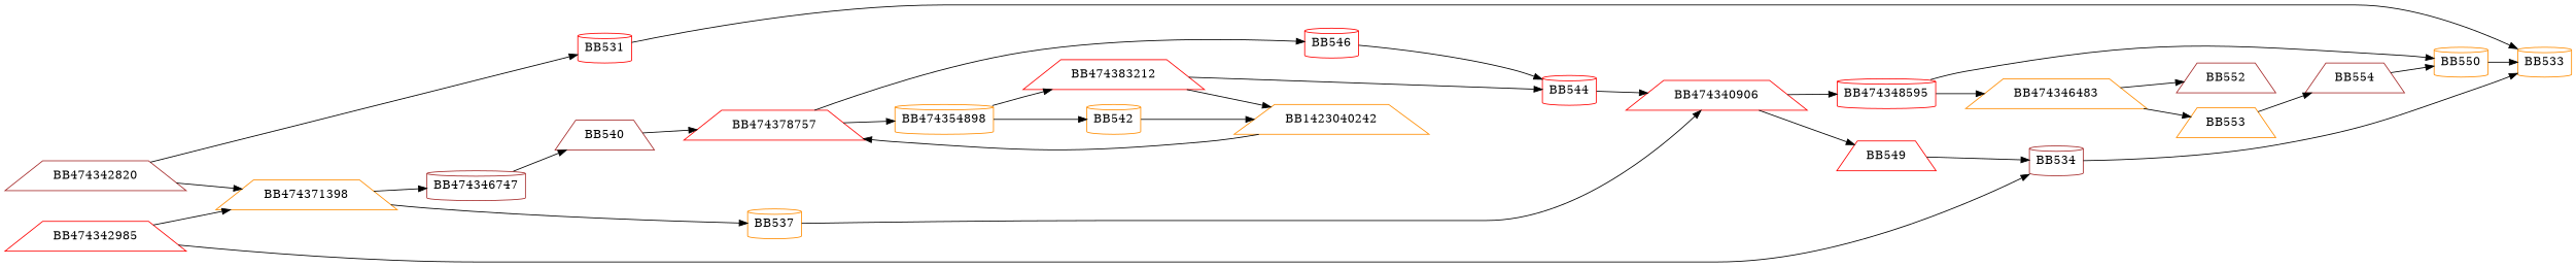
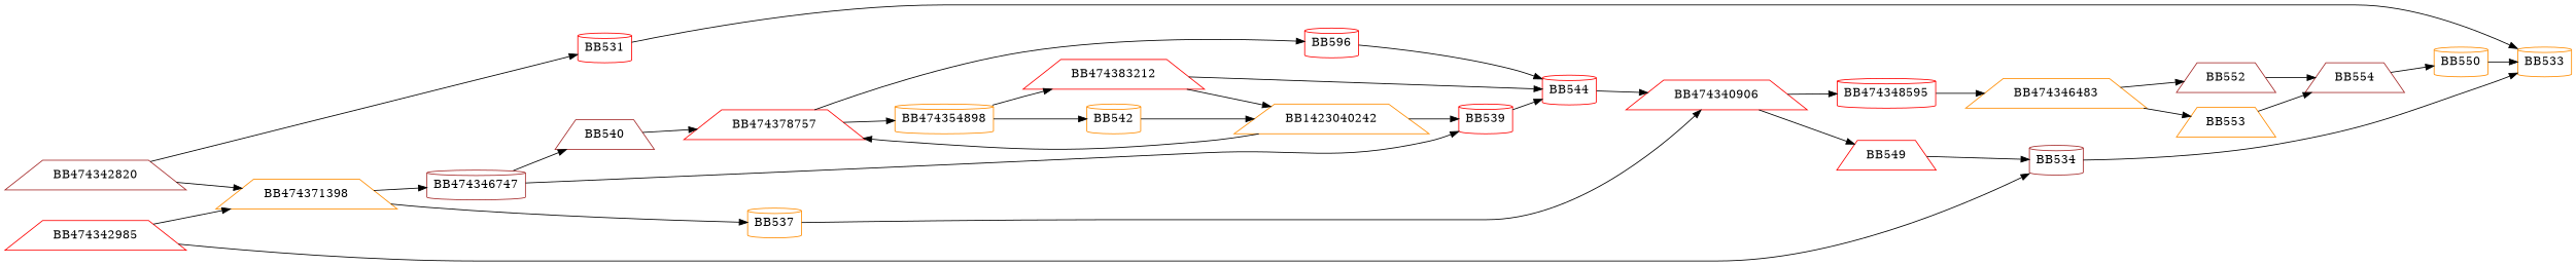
  digraph {
    rankdir=LR
    node [color=red shape=trapezium]
    BB474342820 [color=brown]
    BB531 [shape=cylinder]
    BB474371398 [color=darkorange]
    BB533 [color=darkorange shape=cylinder]
    BB534 [color=brown shape=cylinder]
    BB474342985
    BB474346747 [color=brown shape=cylinder]
    BB537 [color=darkorange shape=cylinder]
+   BB539 [shape=cylinder]
    BB540 [color=brown]
    BB474340906
    BB544 [shape=cylinder]
    BB474378757
    BB474348595 [shape=cylinder]
    BB549
    BB550 [color=darkorange shape=cylinder]
    BB474346483 [color=darkorange]
    BB474354898 [color=darkorange shape=cylinder]
-   BB546 [shape=cylinder]
+   BB546 [shape=cylinder label=BB596]
    BB542 [color=darkorange shape=cylinder]
    BB474383212
    BB1423040242 [color=darkorange]
    BB552 [color=brown]
    BB553 [color=darkorange]
    BB554 [color=brown]
    BB474342820 -> BB531
    BB474342820 -> BB474371398
    BB531 -> BB533
    BB474371398 -> BB474346747
    BB474371398 -> BB537
    BB534 -> BB533
    BB474342985 -> BB474371398
    BB474342985 -> BB534
+   BB474346747 -> BB539
    BB474346747 -> BB540
    BB537 -> BB474340906
+   BB539 -> BB544
    BB540 -> BB474378757
    BB474340906 -> BB474348595
    BB474340906 -> BB549
    BB544 -> BB474340906
    BB474378757 -> BB474354898
    BB474378757 -> BB546
-   BB474348595 -> BB550
    BB474348595 -> BB474346483
    BB549 -> BB534
    BB550 -> BB533
    BB474346483 -> BB552
    BB474346483 -> BB553
    BB474354898 -> BB542
    BB474354898 -> BB474383212
    BB546 -> BB544
    BB542 -> BB1423040242
    BB474383212 -> BB544
    BB474383212 -> BB1423040242
+   BB1423040242 -> BB539
    BB1423040242 -> BB474378757
+   BB552 -> BB554
    BB553 -> BB554
    BB554 -> BB550
  }
